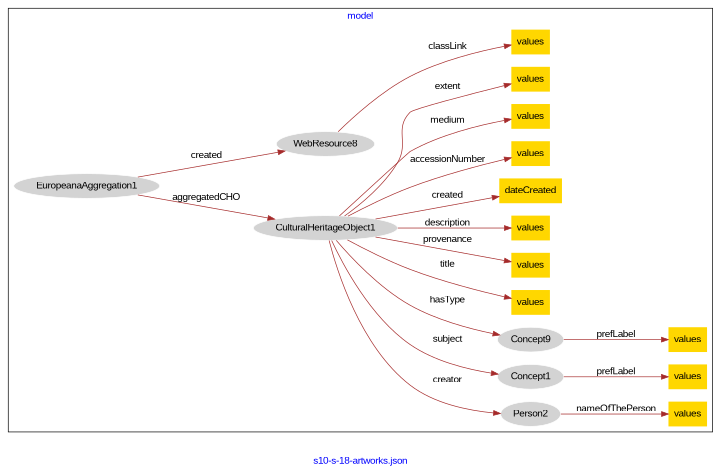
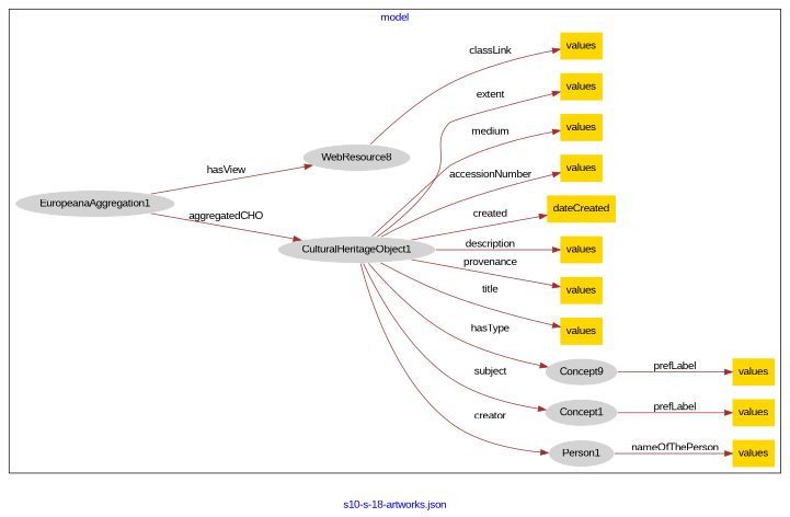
  digraph {
    fontcolor=blue
    fontname="Liberation Sans"
    label="s10-s-18-artworks.json"
    rankdir=LR
    remincross=true
    node [fillcolor=gold fontname="Liberation Sans" style=filled shape=plaintext]
    edge [color=brown fontcolor=black fontname="Liberation Sans"]
    n1 [color=white fillcolor=lightgray label=CulturalHeritageObject1 shape=""]
-   n2 [color=white fillcolor=lightgray label=Person2 shape=""]
+   n2 [color=white fillcolor=lightgray label=Person1 shape=""]
    n3 [color=white fillcolor=lightgray label=Concept1 shape=""]
    n4 [color=white fillcolor=lightgray label=Concept9 shape=""]
    n5 [color=white fillcolor=lightgray label=EuropeanaAggregation1 shape=""]
    n6 [color=white fillcolor=lightgray label=WebResource8 shape=""]
    n7 [label=values]
    n8 [label=values]
    n9 [label=values]
    n10 [label=values]
    n11 [label=values]
    n12 [label=values]
    n13 [label=dateCreated]
    n14 [label=values]
    n15 [label=values]
    n16 [label=values]
    n17 [label=values]
    subgraph cluster_1 {
      label=model
      n1
      n2
      n3
      n4
      n5
      n6
      n7
      n8
      n9
      n10
      n11
      n12
      n13
      n14
      n15
      n16
      n17
    }
    n1 -> n2 [label=creator]
    n1 -> n3 [label=subject]
    n1 -> n4 [label=hasType]
    n1 -> n7 [label=title]
    n1 -> n8 [label=provenance]
    n1 -> n10 [label=description]
    n1 -> n13 [label=created]
    n1 -> n14 [label=accessionNumber]
    n1 -> n15 [label=medium]
    n1 -> n16 [label=extent]
    n2 -> n17 [label=nameOfThePerson]
    n3 -> n12 [label=prefLabel]
    n4 -> n9 [label=prefLabel]
    n5 -> n1 [label=aggregatedCHO]
-   n5 -> n6 [label=created]
+   n5 -> n6 [label=hasView]
    n6 -> n11 [label=classLink]
  }
